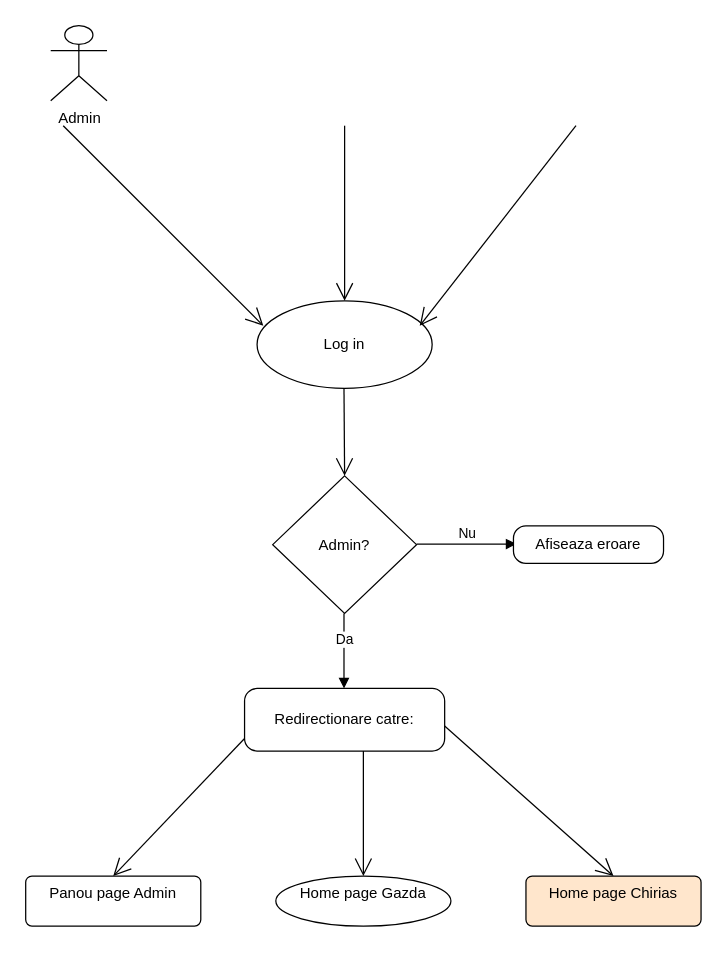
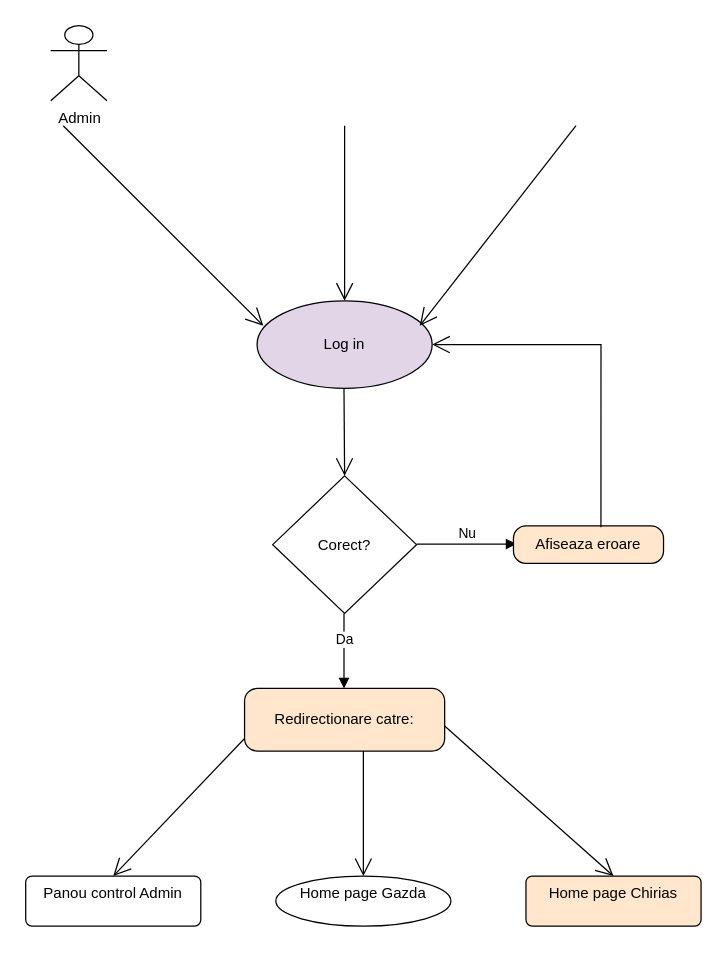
  <mxCell id="0" />
  <mxCell id="1" parent="0" />
  <mxCell id="2" value="Admin" style="shape=umlActor;verticalLabelPosition=bottom;verticalAlign=top;html=1;" vertex="1" parent="1"><mxGeometry x="40" y="20" width="45" height="60" as="geometry" /></mxCell>
- <mxCell id="3" value="Log in" style="ellipse;whiteSpace=wrap;html=1;" vertex="1" parent="1"><mxGeometry x="205" y="240" width="140" height="70" as="geometry" /></mxCell>
+ <mxCell id="3" value="Log in" style="ellipse;whiteSpace=wrap;html=1;fillColor=#e1d5e7;" vertex="1" parent="1"><mxGeometry x="205" y="240" width="140" height="70" as="geometry" /></mxCell>
  <mxCell id="4" value="" style="endArrow=open;endFill=1;endSize=12;html=1;rounded=0;" edge="1" parent="1"><mxGeometry width="160" relative="1" as="geometry"><mxPoint x="50" y="100" as="sourcePoint" /><mxPoint x="210" y="260" as="targetPoint" /></mxGeometry></mxCell>
  <mxCell id="5" value="" style="endArrow=open;endFill=1;endSize=12;html=1;rounded=0;entryX=0.5;entryY=0;entryDx=0;entryDy=0;" edge="1" parent="1" target="3"><mxGeometry width="160" relative="1" as="geometry"><mxPoint x="275" y="100" as="sourcePoint" /><mxPoint x="270" y="230" as="targetPoint" /></mxGeometry></mxCell>
  <mxCell id="6" value="" style="endArrow=open;endFill=1;endSize=12;html=1;rounded=0;entryX=0.929;entryY=0.286;entryDx=0;entryDy=0;entryPerimeter=0;" edge="1" parent="1" target="3"><mxGeometry width="160" relative="1" as="geometry"><mxPoint x="460" y="100" as="sourcePoint" /><mxPoint x="620" y="260" as="targetPoint" /></mxGeometry></mxCell>
- <mxCell id="7" value="Admin?" style="rhombus;" vertex="1" parent="1"><mxGeometry x="217.5" y="380" width="115" height="110" as="geometry" /></mxCell>
+ <mxCell id="7" value="Corect?" style="rhombus;" vertex="1" parent="1"><mxGeometry x="217.5" y="380" width="115" height="110" as="geometry" /></mxCell>
  <mxCell id="8" value="" style="endArrow=open;endFill=1;endSize=12;html=1;rounded=0;" edge="1" parent="1"><mxGeometry width="160" relative="1" as="geometry"><mxPoint x="274.5" y="310" as="sourcePoint" /><mxPoint x="275" y="380" as="targetPoint" /></mxGeometry></mxCell>
  <mxCell id="9" value="Da" style="html=1;verticalAlign=bottom;endArrow=block;curved=0;rounded=0;" edge="1" parent="1"><mxGeometry width="80" relative="1" as="geometry"><mxPoint x="274.5" y="490" as="sourcePoint" /><mxPoint x="274.5" y="550" as="targetPoint" /><Array as="points"><mxPoint x="274.5" y="550" /></Array></mxGeometry></mxCell>
  <mxCell id="10" value="Nu" style="html=1;verticalAlign=bottom;endArrow=block;curved=0;rounded=0;" edge="1" parent="1"><mxGeometry width="80" relative="1" as="geometry"><mxPoint x="332.5" y="434.5" as="sourcePoint" /><mxPoint x="412.5" y="434.5" as="targetPoint" /><Array as="points"><mxPoint x="412.5" y="434.5" /></Array></mxGeometry></mxCell>
- <mxCell id="11" value="Afiseaza eroare" style="html=1;dashed=0;rounded=1;absoluteArcSize=1;arcSize=20;verticalAlign=middle;align=center;whiteSpace=wrap;" vertex="1" parent="1"><mxGeometry x="410" y="420" width="120" height="30" as="geometry" /></mxCell>
- <mxCell id="13" value="Redirectionare catre:" style="html=1;dashed=0;rounded=1;absoluteArcSize=1;arcSize=20;verticalAlign=middle;align=center;whiteSpace=wrap;" vertex="1" parent="1"><mxGeometry x="195" y="550" width="160" height="50" as="geometry" /></mxCell>
- <mxCell id="14" value="Panou page Admin" style="html=1;align=center;verticalAlign=top;rounded=1;absoluteArcSize=1;arcSize=10;dashed=0;whiteSpace=wrap;" vertex="1" parent="1"><mxGeometry x="20" y="700" width="140" height="40" as="geometry" /></mxCell>
+ <mxCell id="11" value="Afiseaza eroare" style="html=1;dashed=0;rounded=1;absoluteArcSize=1;arcSize=20;verticalAlign=middle;align=center;whiteSpace=wrap;fillColor=#ffe6cc;" vertex="1" parent="1"><mxGeometry x="410" y="420" width="120" height="30" as="geometry" /></mxCell>
+ <mxCell id="12" value="" style="endArrow=open;endFill=1;endSize=12;html=1;rounded=0;exitX=0.583;exitY=0.033;exitDx=0;exitDy=0;exitPerimeter=0;entryX=1;entryY=0.5;entryDx=0;entryDy=0;" edge="1" parent="1" source="11" target="3"><mxGeometry width="160" relative="1" as="geometry"><mxPoint x="420" y="320" as="sourcePoint" /><mxPoint x="580" y="320" as="targetPoint" /><Array as="points"><mxPoint x="480" y="275" /></Array></mxGeometry></mxCell>
+ <mxCell id="13" value="Redirectionare catre:" style="html=1;dashed=0;rounded=1;absoluteArcSize=1;arcSize=20;verticalAlign=middle;align=center;whiteSpace=wrap;fillColor=#ffe6cc;" vertex="1" parent="1"><mxGeometry x="195" y="550" width="160" height="50" as="geometry" /></mxCell>
+ <mxCell id="14" value="Panou control Admin" style="html=1;align=center;verticalAlign=top;rounded=1;absoluteArcSize=1;arcSize=10;dashed=0;whiteSpace=wrap;" vertex="1" parent="1"><mxGeometry x="20" y="700" width="140" height="40" as="geometry" /></mxCell>
  <mxCell id="15" value="Home page Gazda" style="ellipse;html=1;align=center;verticalAlign=top;absoluteArcSize=1;arcSize=10;dashed=0;whiteSpace=wrap;" vertex="1" parent="1"><mxGeometry x="220" y="700" width="140" height="40" as="geometry" /></mxCell>
  <mxCell id="16" value="Home page Chirias" style="html=1;align=center;verticalAlign=top;rounded=1;absoluteArcSize=1;arcSize=10;dashed=0;whiteSpace=wrap;fillColor=#ffe6cc;" vertex="1" parent="1"><mxGeometry x="420" y="700" width="140" height="40" as="geometry" /></mxCell>
  <mxCell id="17" value="" style="endArrow=open;endFill=1;endSize=12;html=1;rounded=0;entryX=0.5;entryY=0;entryDx=0;entryDy=0;" edge="1" parent="1" target="14"><mxGeometry width="160" relative="1" as="geometry"><mxPoint x="195" y="590" as="sourcePoint" /><mxPoint x="70" y="750" as="targetPoint" /></mxGeometry></mxCell>
  <mxCell id="18" value="" style="endArrow=open;endFill=1;endSize=12;html=1;rounded=0;entryX=0.5;entryY=0;entryDx=0;entryDy=0;" edge="1" parent="1" target="15"><mxGeometry width="160" relative="1" as="geometry"><mxPoint x="290" y="600" as="sourcePoint" /><mxPoint x="290.5" y="670" as="targetPoint" /></mxGeometry></mxCell>
  <mxCell id="19" value="" style="endArrow=open;endFill=1;endSize=12;html=1;rounded=0;entryX=0.5;entryY=0;entryDx=0;entryDy=0;" edge="1" parent="1" target="16"><mxGeometry width="160" relative="1" as="geometry"><mxPoint x="355" y="580" as="sourcePoint" /><mxPoint x="515" y="740" as="targetPoint" /></mxGeometry></mxCell>
